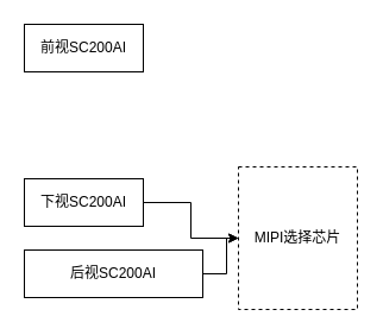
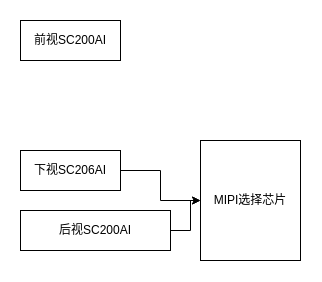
  <mxCell id="0" />
  <mxCell id="1" parent="0" />
  <mxCell id="2" value="前视SC200AI" style="rounded=0;whiteSpace=wrap;html=1;" vertex="1" parent="1"><mxGeometry x="20" y="20" width="100" height="40" as="geometry" /></mxCell>
  <mxCell id="3" value="" style="edgeStyle=orthogonalEdgeStyle;rounded=0;orthogonalLoop=1;jettySize=auto;html=1;" edge="1" parent="1" source="4" target="5"><mxGeometry relative="1" as="geometry" /></mxCell>
- <mxCell id="4" value="下视SC200AI" style="rounded=0;whiteSpace=wrap;html=1;" vertex="1" parent="1"><mxGeometry x="20" y="150" width="100" height="40" as="geometry" /></mxCell>
- <mxCell id="5" value="MIPI选择芯片" style="rounded=0;whiteSpace=wrap;html=1;dashed=1;" vertex="1" parent="1"><mxGeometry x="200" y="140" width="100" height="120" as="geometry" /></mxCell>
- <mxCell id="6" value="" style="edgeStyle=orthogonalEdgeStyle;rounded=0;orthogonalLoop=1;jettySize=auto;html=1;entryX=0;entryY=0.5;entryDx=0;entryDy=0;" edge="1" parent="1" source="7" target="5"><mxGeometry relative="1" as="geometry"><mxPoint x="200" y="240" as="targetPoint" /></mxGeometry></mxCell>
+ <mxCell id="4" value="下视SC206AI" style="rounded=0;whiteSpace=wrap;html=1;" vertex="1" parent="1"><mxGeometry x="20" y="150" width="100" height="40" as="geometry" /></mxCell>
+ <mxCell id="5" value="MIPI选择芯片" style="rounded=0;whiteSpace=wrap;html=1;" vertex="1" parent="1"><mxGeometry x="200" y="140" width="100" height="120" as="geometry" /></mxCell>
+ <mxCell id="6" value="" style="edgeStyle=orthogonalEdgeStyle;rounded=0;orthogonalLoop=1;jettySize=auto;html=1;entryX=0;entryY=0.5;entryDx=0;entryDy=0;endArrow=open;" edge="1" parent="1" source="7" target="5"><mxGeometry relative="1" as="geometry"><mxPoint x="200" y="240" as="targetPoint" /></mxGeometry></mxCell>
  <mxCell id="7" value="后视SC200AI" style="rounded=0;whiteSpace=wrap;html=1;" vertex="1" parent="1"><mxGeometry x="20" y="210" width="150" height="40" as="geometry" /></mxCell>
